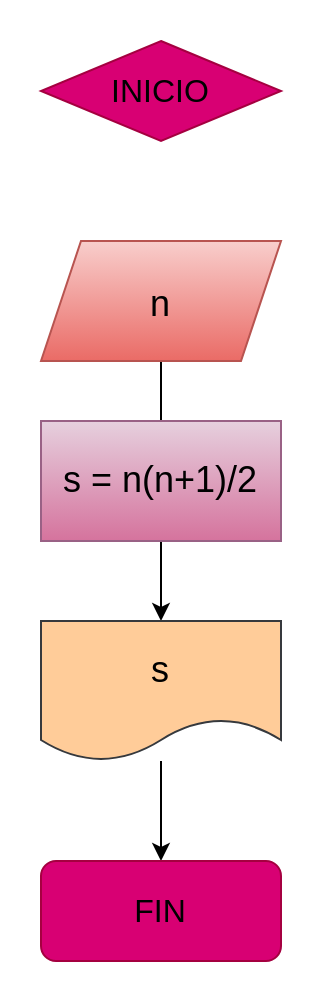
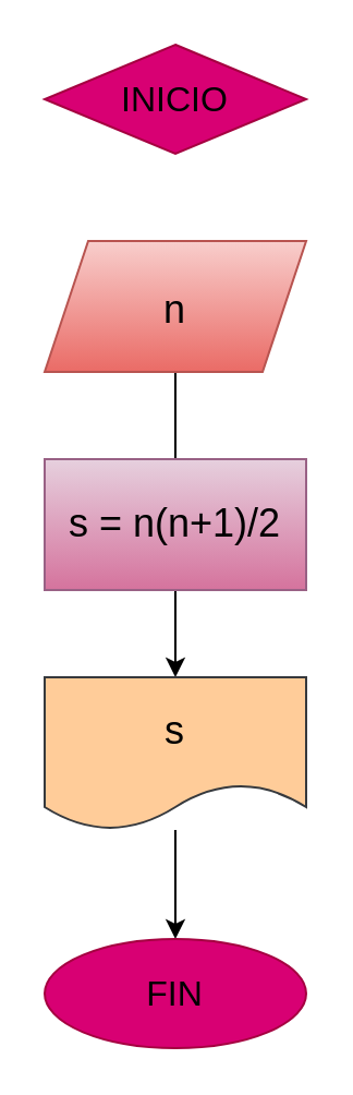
  <mxCell id="0" />
  <mxCell id="1" parent="0" />
  <mxCell id="2" value="&lt;font size=&quot;3&quot;&gt;&lt;font color=&quot;#000000&quot;&gt;INICIO&lt;/font&gt;&lt;br&gt;&lt;/font&gt;" style="rhombus;whiteSpace=wrap;html=1;fillColor=#d80073;fontColor=#ffffff;strokeColor=#A50040;" vertex="1" parent="1"><mxGeometry x="20" y="20" width="120" height="50" as="geometry" /></mxCell>
  <mxCell id="3" style="edgeStyle=none;html=1;exitX=0.5;exitY=1;exitDx=0;exitDy=0;fontSize=18;" edge="1" parent="1" source="4"><mxGeometry relative="1" as="geometry"><mxPoint x="80" y="220" as="targetPoint" /></mxGeometry></mxCell>
- <mxCell id="4" value="&lt;font color=&quot;#000000&quot; style=&quot;font-size: 18px;&quot;&gt;n&lt;/font&gt;" style="shape=parallelogram;perimeter=parallelogramPerimeter;whiteSpace=wrap;html=1;fixedSize=1;fontSize=24;fillColor=#f8cecc;gradientColor=#ea6b66;strokeColor=#b85450;" vertex="1" parent="1"><mxGeometry x="20" y="120" width="120" height="60" as="geometry" /></mxCell>
+ <mxCell id="4" value="&lt;font color=&quot;#000000&quot; style=&quot;font-size: 18px;&quot;&gt;n&lt;/font&gt;" style="shape=parallelogram;perimeter=parallelogramPerimeter;whiteSpace=wrap;html=1;fixedSize=1;fontSize=24;fillColor=#f8cecc;gradientColor=#ea6b66;strokeColor=#b85450;" vertex="1" parent="1"><mxGeometry x="20" y="110" width="120" height="60" as="geometry" /></mxCell>
  <mxCell id="5" style="edgeStyle=none;html=1;fontSize=18;fontColor=#000000;" edge="1" parent="1" source="6"><mxGeometry relative="1" as="geometry"><mxPoint x="80" y="310" as="targetPoint" /></mxGeometry></mxCell>
  <mxCell id="6" value="&lt;font color=&quot;#000000&quot;&gt;s = n(n+1)/2&lt;/font&gt;" style="rounded=0;whiteSpace=wrap;html=1;strokeColor=#996185;fontSize=18;fillColor=#e6d0de;gradientColor=#d5739d;" vertex="1" parent="1"><mxGeometry x="20" y="210" width="120" height="60" as="geometry" /></mxCell>
  <mxCell id="7" style="edgeStyle=none;html=1;entryX=0.5;entryY=0;entryDx=0;entryDy=0;fontSize=18;fontColor=#000000;" edge="1" parent="1" source="8" target="9"><mxGeometry relative="1" as="geometry" /></mxCell>
  <mxCell id="8" value="&lt;font style=&quot;font-size: 18px;&quot; color=&quot;#000000&quot;&gt;s&lt;/font&gt;" style="shape=document;whiteSpace=wrap;html=1;boundedLbl=1;strokeColor=#36393d;fontSize=18;fillColor=#ffcc99;" vertex="1" parent="1"><mxGeometry x="20" y="310" width="120" height="70" as="geometry" /></mxCell>
- <mxCell id="9" value="&lt;font size=&quot;3&quot;&gt;&lt;font color=&quot;#000000&quot;&gt;FIN&lt;/font&gt;&lt;br&gt;&lt;/font&gt;" style="rounded=1;whiteSpace=wrap;html=1;fillColor=#d80073;fontColor=#ffffff;strokeColor=#A50040;" vertex="1" parent="1"><mxGeometry x="20" y="430" width="120" height="50" as="geometry" /></mxCell>
+ <mxCell id="9" value="&lt;font size=&quot;3&quot;&gt;&lt;font color=&quot;#000000&quot;&gt;FIN&lt;/font&gt;&lt;br&gt;&lt;/font&gt;" style="ellipse;whiteSpace=wrap;html=1;fillColor=#d80073;fontColor=#ffffff;strokeColor=#A50040;" vertex="1" parent="1"><mxGeometry x="20" y="430" width="120" height="50" as="geometry" /></mxCell>
